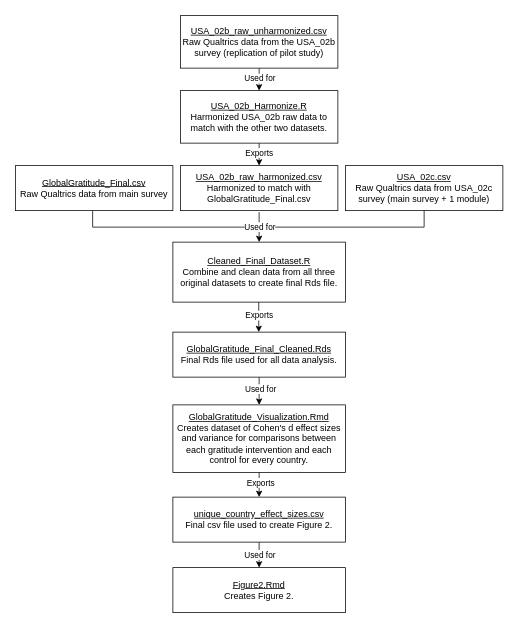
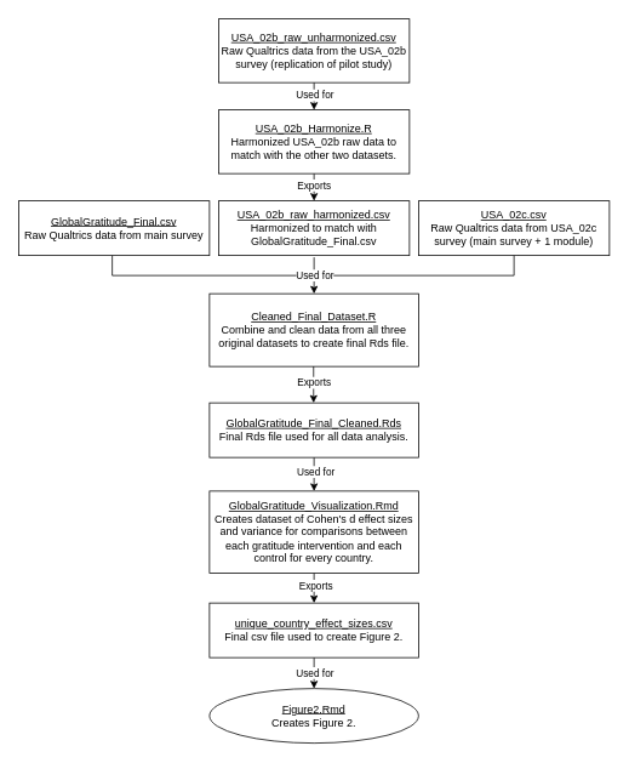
  <mxCell id="0" />
  <mxCell id="1" parent="0" />
  <mxCell id="2" style="edgeStyle=orthogonalEdgeStyle;rounded=0;orthogonalLoop=1;jettySize=auto;html=1;endArrow=none;startFill=0;entryX=0.524;entryY=1;entryDx=0;entryDy=0;entryPerimeter=0;" edge="1" parent="1" source="3" target="8"><mxGeometry relative="1" as="geometry"><mxPoint x="562.5" y="282" as="targetPoint" /><mxPoint x="122.5" y="282" as="sourcePoint" /><Array as="points"><mxPoint x="123" y="302" /><mxPoint x="565" y="302" /><mxPoint x="565" y="272" /></Array></mxGeometry></mxCell>
  <mxCell id="3" value="&lt;u&gt;GlobalGratitude_Final.csv&lt;/u&gt;&lt;div&gt;Raw Qualtrics data from main survey&lt;/div&gt;" style="rounded=0;whiteSpace=wrap;html=1;" parent="1" vertex="1"><mxGeometry x="20" y="220" width="210" height="60" as="geometry" /></mxCell>
  <mxCell id="4" style="edgeStyle=orthogonalEdgeStyle;rounded=0;orthogonalLoop=1;jettySize=auto;html=1;exitX=0.5;exitY=1;exitDx=0;exitDy=0;entryX=0.5;entryY=0;entryDx=0;entryDy=0;" edge="1" parent="1" source="6" target="26"><mxGeometry relative="1" as="geometry" /></mxCell>
  <mxCell id="5" value="Used for" style="edgeLabel;html=1;align=center;verticalAlign=middle;resizable=0;points=[];" vertex="1" connectable="0" parent="4"><mxGeometry x="-0.133" relative="1" as="geometry"><mxPoint as="offset" /></mxGeometry></mxCell>
  <mxCell id="6" value="&lt;u&gt;USA_02b_raw_unharmonized.csv&lt;/u&gt;&lt;div&gt;Raw Qualtrics data from the USA_02b survey (replication of pilot study)&lt;/div&gt;" style="rounded=0;whiteSpace=wrap;html=1;" parent="1" vertex="1"><mxGeometry x="240" y="20" width="210" height="70" as="geometry" /></mxCell>
  <mxCell id="7" value="&lt;u&gt;USA_02b_raw_harmonized.csv&lt;/u&gt;&lt;div&gt;Harmonized to match with GlobalGratitude_Final.csv&lt;/div&gt;" style="rounded=0;whiteSpace=wrap;html=1;" parent="1" vertex="1"><mxGeometry x="240" y="220" width="210" height="60" as="geometry" /></mxCell>
  <mxCell id="8" value="&lt;div&gt;&lt;u&gt;USA_02c.csv&lt;/u&gt;&lt;/div&gt;&lt;div&gt;Raw Qualtrics data from USA_02c survey (main survey + 1 module)&lt;/div&gt;" style="rounded=0;whiteSpace=wrap;html=1;" parent="1" vertex="1"><mxGeometry x="460" y="220" width="210" height="60" as="geometry" /></mxCell>
  <mxCell id="9" style="edgeStyle=orthogonalEdgeStyle;rounded=0;orthogonalLoop=1;jettySize=auto;html=1;exitX=0.5;exitY=1;exitDx=0;exitDy=0;entryX=0.5;entryY=0;entryDx=0;entryDy=0;" edge="1" parent="1" source="11" target="14"><mxGeometry relative="1" as="geometry" /></mxCell>
  <mxCell id="10" value="Used for" style="edgeLabel;html=1;align=center;verticalAlign=middle;resizable=0;points=[];" vertex="1" connectable="0" parent="9"><mxGeometry x="0.08" y="1" relative="1" as="geometry"><mxPoint y="-5" as="offset" /></mxGeometry></mxCell>
  <mxCell id="11" value="&lt;u&gt;GlobalGratitude_Final_Cleaned.Rds&lt;/u&gt;&lt;div&gt;Final Rds file used for all data analysis.&lt;/div&gt;" style="rounded=0;whiteSpace=wrap;html=1;" parent="1" vertex="1"><mxGeometry x="230" y="442" width="230" height="60" as="geometry" /></mxCell>
  <mxCell id="12" style="edgeStyle=orthogonalEdgeStyle;rounded=0;orthogonalLoop=1;jettySize=auto;html=1;exitX=0.5;exitY=1;exitDx=0;exitDy=0;entryX=0.5;entryY=0;entryDx=0;entryDy=0;" edge="1" parent="1" source="14" target="17"><mxGeometry relative="1" as="geometry" /></mxCell>
  <mxCell id="13" value="Exports" style="edgeLabel;html=1;align=center;verticalAlign=middle;resizable=0;points=[];" vertex="1" connectable="0" parent="12"><mxGeometry y="1" relative="1" as="geometry"><mxPoint y="-4" as="offset" /></mxGeometry></mxCell>
  <mxCell id="14" value="&lt;u&gt;GlobalGratitude_Visualization.Rmd&lt;/u&gt;&lt;div&gt;Creates dataset of Cohen's d effect sizes and variance for comparisons between each gratitude intervention and each control for every country.&lt;/div&gt;" style="rounded=0;whiteSpace=wrap;html=1;" parent="1" vertex="1"><mxGeometry x="230" y="539" width="230" height="90" as="geometry" /></mxCell>
  <mxCell id="15" style="edgeStyle=orthogonalEdgeStyle;rounded=0;orthogonalLoop=1;jettySize=auto;html=1;exitX=0.5;exitY=1;exitDx=0;exitDy=0;entryX=0.5;entryY=0;entryDx=0;entryDy=0;" edge="1" parent="1" source="17" target="23"><mxGeometry relative="1" as="geometry" /></mxCell>
  <mxCell id="16" value="Used for" style="edgeLabel;html=1;align=center;verticalAlign=middle;resizable=0;points=[];" vertex="1" connectable="0" parent="15"><mxGeometry x="-0.067" relative="1" as="geometry"><mxPoint as="offset" /></mxGeometry></mxCell>
  <mxCell id="17" value="&lt;u&gt;unique_country_effect_sizes.csv&lt;/u&gt;&lt;br&gt;&lt;div&gt;Final csv file used to create Figure 2.&lt;/div&gt;" style="rounded=0;whiteSpace=wrap;html=1;" parent="1" vertex="1"><mxGeometry x="230" y="662" width="230" height="60" as="geometry" /></mxCell>
  <mxCell id="18" style="edgeStyle=orthogonalEdgeStyle;rounded=0;orthogonalLoop=1;jettySize=auto;html=1;exitX=0.5;exitY=1;exitDx=0;exitDy=0;" parent="1" edge="1"><mxGeometry relative="1" as="geometry"><mxPoint x="344.5" y="392" as="sourcePoint" /><mxPoint x="344.5" y="442" as="targetPoint" /></mxGeometry></mxCell>
  <mxCell id="19" value="Exports" style="edgeLabel;html=1;align=center;verticalAlign=middle;resizable=0;points=[];" parent="18" vertex="1" connectable="0"><mxGeometry x="0.04" relative="1" as="geometry"><mxPoint y="1" as="offset" /></mxGeometry></mxCell>
  <mxCell id="20" value="&lt;u&gt;Cleaned_Final_Dataset.R&lt;/u&gt;&lt;div&gt;Combine and clean data from all three original datasets to create final Rds file.&lt;/div&gt;" style="rounded=0;whiteSpace=wrap;html=1;" parent="1" vertex="1"><mxGeometry x="230" y="322" width="230" height="80" as="geometry" /></mxCell>
  <mxCell id="21" value="" style="endArrow=classic;html=1;rounded=0;entryX=0.5;entryY=0;entryDx=0;entryDy=0;" edge="1" parent="1" target="20"><mxGeometry width="50" height="50" relative="1" as="geometry"><mxPoint x="345" y="282" as="sourcePoint" /><mxPoint x="345" y="312" as="targetPoint" /></mxGeometry></mxCell>
  <mxCell id="22" value="Used for" style="edgeLabel;html=1;align=center;verticalAlign=middle;resizable=0;points=[];" vertex="1" connectable="0" parent="21"><mxGeometry x="-0.156" y="1" relative="1" as="geometry"><mxPoint x="-1" y="2" as="offset" /></mxGeometry></mxCell>
- <mxCell id="23" value="&lt;div&gt;&lt;u&gt;Figure2.Rmd&lt;/u&gt;&lt;/div&gt;&lt;div&gt;Creates Figure 2.&lt;/div&gt;" style="rounded=0;whiteSpace=wrap;html=1;" vertex="1" parent="1"><mxGeometry x="230" y="756" width="230" height="60" as="geometry" /></mxCell>
+ <mxCell id="23" value="&lt;div&gt;&lt;u&gt;Figure2.Rmd&lt;/u&gt;&lt;/div&gt;&lt;div&gt;Creates Figure 2.&lt;/div&gt;" style="ellipse;whiteSpace=wrap;html=1;" vertex="1" parent="1"><mxGeometry x="230" y="756" width="230" height="60" as="geometry" /></mxCell>
  <mxCell id="24" style="edgeStyle=orthogonalEdgeStyle;rounded=0;orthogonalLoop=1;jettySize=auto;html=1;exitX=0.5;exitY=1;exitDx=0;exitDy=0;entryX=0.5;entryY=0;entryDx=0;entryDy=0;" edge="1" parent="1" source="26" target="7"><mxGeometry relative="1" as="geometry" /></mxCell>
  <mxCell id="25" value="Exports" style="edgeLabel;html=1;align=center;verticalAlign=middle;resizable=0;points=[];" vertex="1" connectable="0" parent="24"><mxGeometry x="0.067" y="-1" relative="1" as="geometry"><mxPoint y="-4" as="offset" /></mxGeometry></mxCell>
  <mxCell id="26" value="&lt;div&gt;&lt;u&gt;USA_02b_Harmonize.R&lt;/u&gt;&lt;/div&gt;&lt;div&gt;Harmonized USA_02b raw data to match with the other two datasets.&lt;/div&gt;" style="rounded=0;whiteSpace=wrap;html=1;" vertex="1" parent="1"><mxGeometry x="240" y="120" width="210" height="70" as="geometry" /></mxCell>
